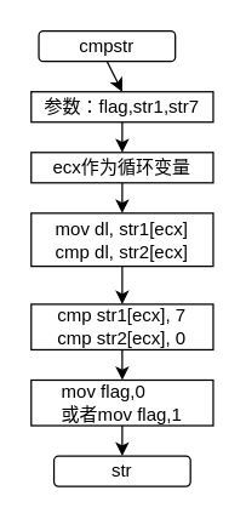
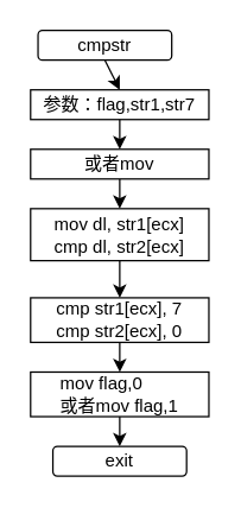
  <mxCell id="0" />
  <mxCell id="1" parent="0" />
  <mxCell id="2" style="edgeStyle=none;html=1;exitX=0.5;exitY=1;exitDx=0;exitDy=0;entryX=0.5;entryY=0;entryDx=0;entryDy=0;" edge="1" parent="1" source="3"><mxGeometry relative="1" as="geometry"><mxPoint x="80" y="60" as="targetPoint" /></mxGeometry></mxCell>
  <mxCell id="3" value="cmpstr" style="rounded=1;whiteSpace=wrap;html=1;" vertex="1" parent="1"><mxGeometry x="25" y="20" width="90" height="20" as="geometry" /></mxCell>
  <mxCell id="4" style="edgeStyle=none;html=1;exitX=0.5;exitY=1;exitDx=0;exitDy=0;" edge="1" parent="1" source="5"><mxGeometry relative="1" as="geometry"><mxPoint x="80" y="100" as="targetPoint" /></mxGeometry></mxCell>
  <mxCell id="5" value="参数：flag,str1,str7" style="rounded=0;whiteSpace=wrap;html=1;" vertex="1" parent="1"><mxGeometry x="20" y="60" width="120" height="20" as="geometry" /></mxCell>
  <mxCell id="6" style="edgeStyle=none;html=1;exitX=0.5;exitY=1;exitDx=0;exitDy=0;" edge="1" parent="1" source="7"><mxGeometry relative="1" as="geometry"><mxPoint x="80" y="140" as="targetPoint" /></mxGeometry></mxCell>
- <mxCell id="7" value="ecx作为循环变量" style="rounded=0;whiteSpace=wrap;html=1;" vertex="1" parent="1"><mxGeometry x="20" y="100" width="120" height="20" as="geometry" /></mxCell>
+ <mxCell id="7" value="或者mov" style="rounded=0;whiteSpace=wrap;html=1;" vertex="1" parent="1"><mxGeometry x="20" y="100" width="120" height="20" as="geometry" /></mxCell>
  <mxCell id="8" style="edgeStyle=none;html=1;exitX=0.5;exitY=1;exitDx=0;exitDy=0;" edge="1" parent="1" source="9"><mxGeometry relative="1" as="geometry"><mxPoint x="80" y="200" as="targetPoint" /></mxGeometry></mxCell>
  <mxCell id="9" value="&lt;span style=&quot;text-align: left&quot;&gt;mov dl, str1[ecx]&lt;/span&gt;&lt;br style=&quot;text-align: left&quot;&gt;&lt;span style=&quot;text-align: left&quot;&gt;cmp dl, str2[ecx]&lt;/span&gt;" style="rounded=0;whiteSpace=wrap;html=1;" vertex="1" parent="1"><mxGeometry x="20" y="140" width="120" height="35" as="geometry" /></mxCell>
  <mxCell id="10" style="edgeStyle=none;html=1;" edge="1" parent="1" source="11"><mxGeometry relative="1" as="geometry"><mxPoint x="80" y="250" as="targetPoint" /></mxGeometry></mxCell>
  <mxCell id="11" value="&lt;div style=&quot;text-align: left&quot;&gt;&lt;span&gt;cmp str1[ecx], 7&lt;/span&gt;&lt;/div&gt;&lt;div style=&quot;text-align: left&quot;&gt;&lt;span&gt;cmp str2[ecx], 0&lt;br&gt;&lt;/span&gt;&lt;/div&gt;" style="rounded=0;whiteSpace=wrap;html=1;" vertex="1" parent="1"><mxGeometry x="20" y="200" width="120" height="30" as="geometry" /></mxCell>
  <mxCell id="12" style="edgeStyle=none;html=1;" edge="1" parent="1" source="13"><mxGeometry relative="1" as="geometry"><mxPoint x="80" y="300" as="targetPoint" /></mxGeometry></mxCell>
  <mxCell id="13" value="&lt;div style=&quot;text-align: left&quot;&gt;mov flag,0&lt;/div&gt;&lt;div style=&quot;text-align: left&quot;&gt;或者mov flag,1&lt;/div&gt;" style="rounded=0;whiteSpace=wrap;html=1;" vertex="1" parent="1"><mxGeometry x="20" y="250" width="120" height="30" as="geometry" /></mxCell>
- <mxCell id="14" value="str" style="rounded=1;whiteSpace=wrap;html=1;" vertex="1" parent="1"><mxGeometry x="35" y="300" width="90" height="20" as="geometry" /></mxCell>
+ <mxCell id="14" value="exit" style="rounded=1;whiteSpace=wrap;html=1;" vertex="1" parent="1"><mxGeometry x="35" y="300" width="90" height="20" as="geometry" /></mxCell>
